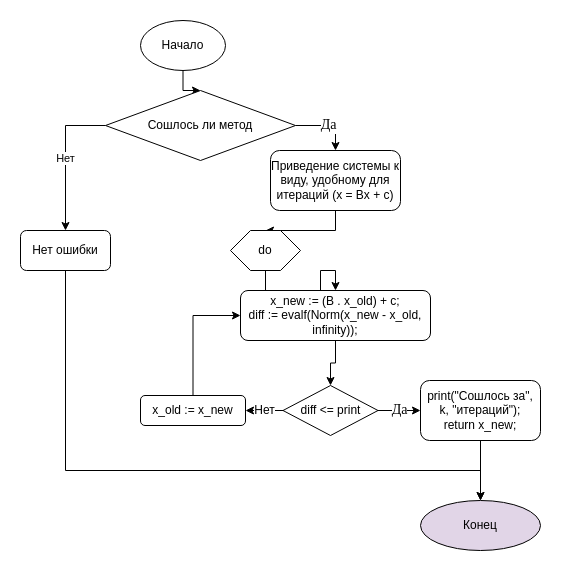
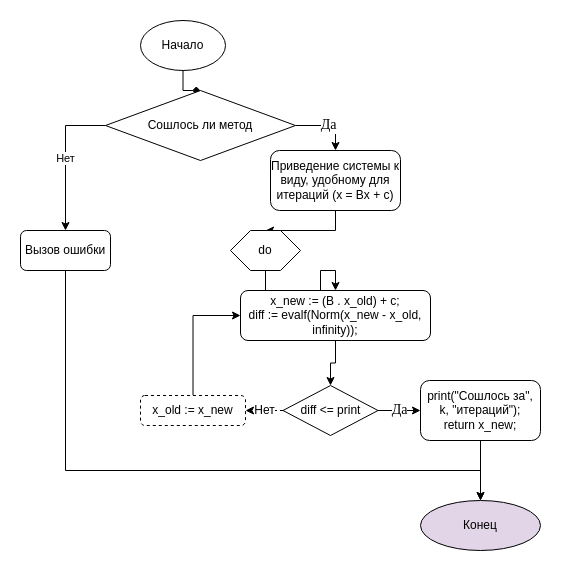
  <mxCell id="0" />
  <mxCell id="1" parent="0" />
- <mxCell id="2" style="edgeStyle=orthogonalEdgeStyle;rounded=0;orthogonalLoop=1;jettySize=auto;html=1;entryX=0.5;entryY=0;entryDx=0;entryDy=0;" parent="1" source="3" target="10" edge="1"><mxGeometry relative="1" as="geometry" /></mxCell>
+ <mxCell id="2" style="edgeStyle=orthogonalEdgeStyle;rounded=0;orthogonalLoop=1;jettySize=auto;html=1;entryX=0.5;entryY=0;entryDx=0;entryDy=0;endArrow=diamond;" parent="1" source="3" target="10" edge="1"><mxGeometry relative="1" as="geometry" /></mxCell>
  <mxCell id="3" value="Начало" style="ellipse;whiteSpace=wrap;html=1;" parent="1" vertex="1"><mxGeometry x="140" y="20" width="85" height="50" as="geometry" /></mxCell>
  <mxCell id="4" value="" style="edgeStyle=orthogonalEdgeStyle;rounded=0;orthogonalLoop=1;jettySize=auto;html=1;" parent="1" source="22" target="12" edge="1"><mxGeometry relative="1" as="geometry" /></mxCell>
  <mxCell id="5" value="Приведение системы к виду, удобному для итераций (x = Bx + c)" style="rounded=1;whiteSpace=wrap;html=1;" parent="1" vertex="1"><mxGeometry x="270" y="150" width="130" height="60" as="geometry" /></mxCell>
  <mxCell id="6" value="Да" style="edgeStyle=orthogonalEdgeStyle;rounded=0;orthogonalLoop=1;jettySize=auto;html=1;exitX=1;exitY=0.5;exitDx=0;exitDy=0;entryX=0.5;entryY=0;entryDx=0;entryDy=0;fontFamily=Times New Roman;fontSize=14;" parent="1" source="10" target="5" edge="1"><mxGeometry relative="1" as="geometry" /></mxCell>
  <mxCell id="7" style="edgeStyle=orthogonalEdgeStyle;rounded=0;orthogonalLoop=1;jettySize=auto;html=1;entryX=0.5;entryY=0;entryDx=0;entryDy=0;" parent="1" source="8" target="20" edge="1"><mxGeometry relative="1" as="geometry"><Array as="points"><mxPoint x="65" y="470" /><mxPoint x="480" y="470" /></Array></mxGeometry></mxCell>
- <mxCell id="8" value="&lt;font style=&quot;font-size: 12px;&quot;&gt;Нет ошибки&lt;/font&gt;" style="rounded=1;whiteSpace=wrap;html=1;" parent="1" vertex="1"><mxGeometry x="20" y="230" width="90" height="40" as="geometry" /></mxCell>
+ <mxCell id="8" value="&lt;font style=&quot;font-size: 12px;&quot;&gt;Вызов ошибки&lt;/font&gt;" style="rounded=1;whiteSpace=wrap;html=1;" parent="1" vertex="1"><mxGeometry x="20" y="230" width="90" height="40" as="geometry" /></mxCell>
  <mxCell id="9" value="Нет" style="edgeStyle=orthogonalEdgeStyle;rounded=0;orthogonalLoop=1;jettySize=auto;html=1;exitX=0;exitY=0.5;exitDx=0;exitDy=0;entryX=0.5;entryY=0;entryDx=0;entryDy=0;" parent="1" source="10" target="8" edge="1"><mxGeometry relative="1" as="geometry" /></mxCell>
  <mxCell id="10" value="Сошлось ли метод" style="rhombus;whiteSpace=wrap;html=1;" parent="1" vertex="1"><mxGeometry x="105" y="90" width="190" height="70" as="geometry" /></mxCell>
  <mxCell id="11" value="" style="edgeStyle=orthogonalEdgeStyle;rounded=0;orthogonalLoop=1;jettySize=auto;html=1;" parent="1" source="12" target="15" edge="1"><mxGeometry relative="1" as="geometry" /></mxCell>
  <mxCell id="12" value="&lt;div&gt;x_new := (B . x_old) + c;&lt;/div&gt;&lt;div&gt;diff := evalf(Norm(x_new - x_old, infinity));&lt;/div&gt;" style="rounded=1;whiteSpace=wrap;html=1;" parent="1" vertex="1"><mxGeometry x="240" y="290" width="190" height="50" as="geometry" /></mxCell>
- <mxCell id="13" value="&lt;font face=&quot;Helvetica&quot; style=&quot;font-size: 12px;&quot;&gt;Нет&lt;/font&gt;" style="edgeStyle=orthogonalEdgeStyle;rounded=0;orthogonalLoop=1;jettySize=auto;html=1;" parent="1" source="15" target="19" edge="1"><mxGeometry relative="1" as="geometry" /></mxCell>
+ <mxCell id="13" value="&lt;font face=&quot;Helvetica&quot; style=&quot;font-size: 12px;&quot;&gt;Нет&lt;/font&gt;" style="edgeStyle=orthogonalEdgeStyle;rounded=0;orthogonalLoop=1;jettySize=auto;html=1;dashed=1;" parent="1" source="15" target="19" edge="1"><mxGeometry relative="1" as="geometry" /></mxCell>
  <mxCell id="14" value="&lt;font face=&quot;Times New Roman&quot; style=&quot;font-size: 14px;&quot;&gt;Да&lt;/font&gt;" style="edgeStyle=orthogonalEdgeStyle;rounded=0;orthogonalLoop=1;jettySize=auto;html=1;" parent="1" source="15" target="17" edge="1"><mxGeometry relative="1" as="geometry" /></mxCell>
  <mxCell id="15" value="diff &amp;lt;= print" style="rhombus;whiteSpace=wrap;html=1;" parent="1" vertex="1"><mxGeometry x="282.5" y="385" width="95" height="50" as="geometry" /></mxCell>
  <mxCell id="16" style="edgeStyle=orthogonalEdgeStyle;rounded=0;orthogonalLoop=1;jettySize=auto;html=1;entryX=0.5;entryY=0;entryDx=0;entryDy=0;" parent="1" source="17" target="20" edge="1"><mxGeometry relative="1" as="geometry" /></mxCell>
  <mxCell id="17" value="&lt;div&gt;print(&quot;Сошлось за&quot;, k, &quot;итераций&quot;);&lt;/div&gt;&lt;div&gt;return x_new;&lt;/div&gt;" style="rounded=1;whiteSpace=wrap;html=1;" parent="1" vertex="1"><mxGeometry x="420" y="380" width="120" height="60" as="geometry" /></mxCell>
  <mxCell id="18" style="edgeStyle=orthogonalEdgeStyle;rounded=0;orthogonalLoop=1;jettySize=auto;html=1;entryX=0;entryY=0.5;entryDx=0;entryDy=0;" parent="1" source="19" target="12" edge="1"><mxGeometry relative="1" as="geometry" /></mxCell>
- <mxCell id="19" value="x_old := x_new" style="rounded=1;whiteSpace=wrap;html=1;" parent="1" vertex="1"><mxGeometry x="140" y="395" width="105" height="30" as="geometry" /></mxCell>
+ <mxCell id="19" value="x_old := x_new" style="rounded=1;whiteSpace=wrap;html=1;dashed=1;" parent="1" vertex="1"><mxGeometry x="140" y="395" width="105" height="30" as="geometry" /></mxCell>
  <mxCell id="20" value="Конец" style="ellipse;whiteSpace=wrap;html=1;fillColor=#e1d5e7;" parent="1" vertex="1"><mxGeometry x="420" y="500" width="120" height="50" as="geometry" /></mxCell>
  <mxCell id="21" value="" style="edgeStyle=orthogonalEdgeStyle;rounded=0;orthogonalLoop=1;jettySize=auto;html=1;" parent="1" source="5" target="22" edge="1"><mxGeometry relative="1" as="geometry"><mxPoint x="330" y="210" as="sourcePoint" /><mxPoint x="390" y="360" as="targetPoint" /></mxGeometry></mxCell>
  <mxCell id="22" value="do" style="shape=hexagon;perimeter=hexagonPerimeter2;whiteSpace=wrap;html=1;fixedSize=1;" parent="1" vertex="1"><mxGeometry x="230" y="230" width="70" height="40" as="geometry" /></mxCell>
